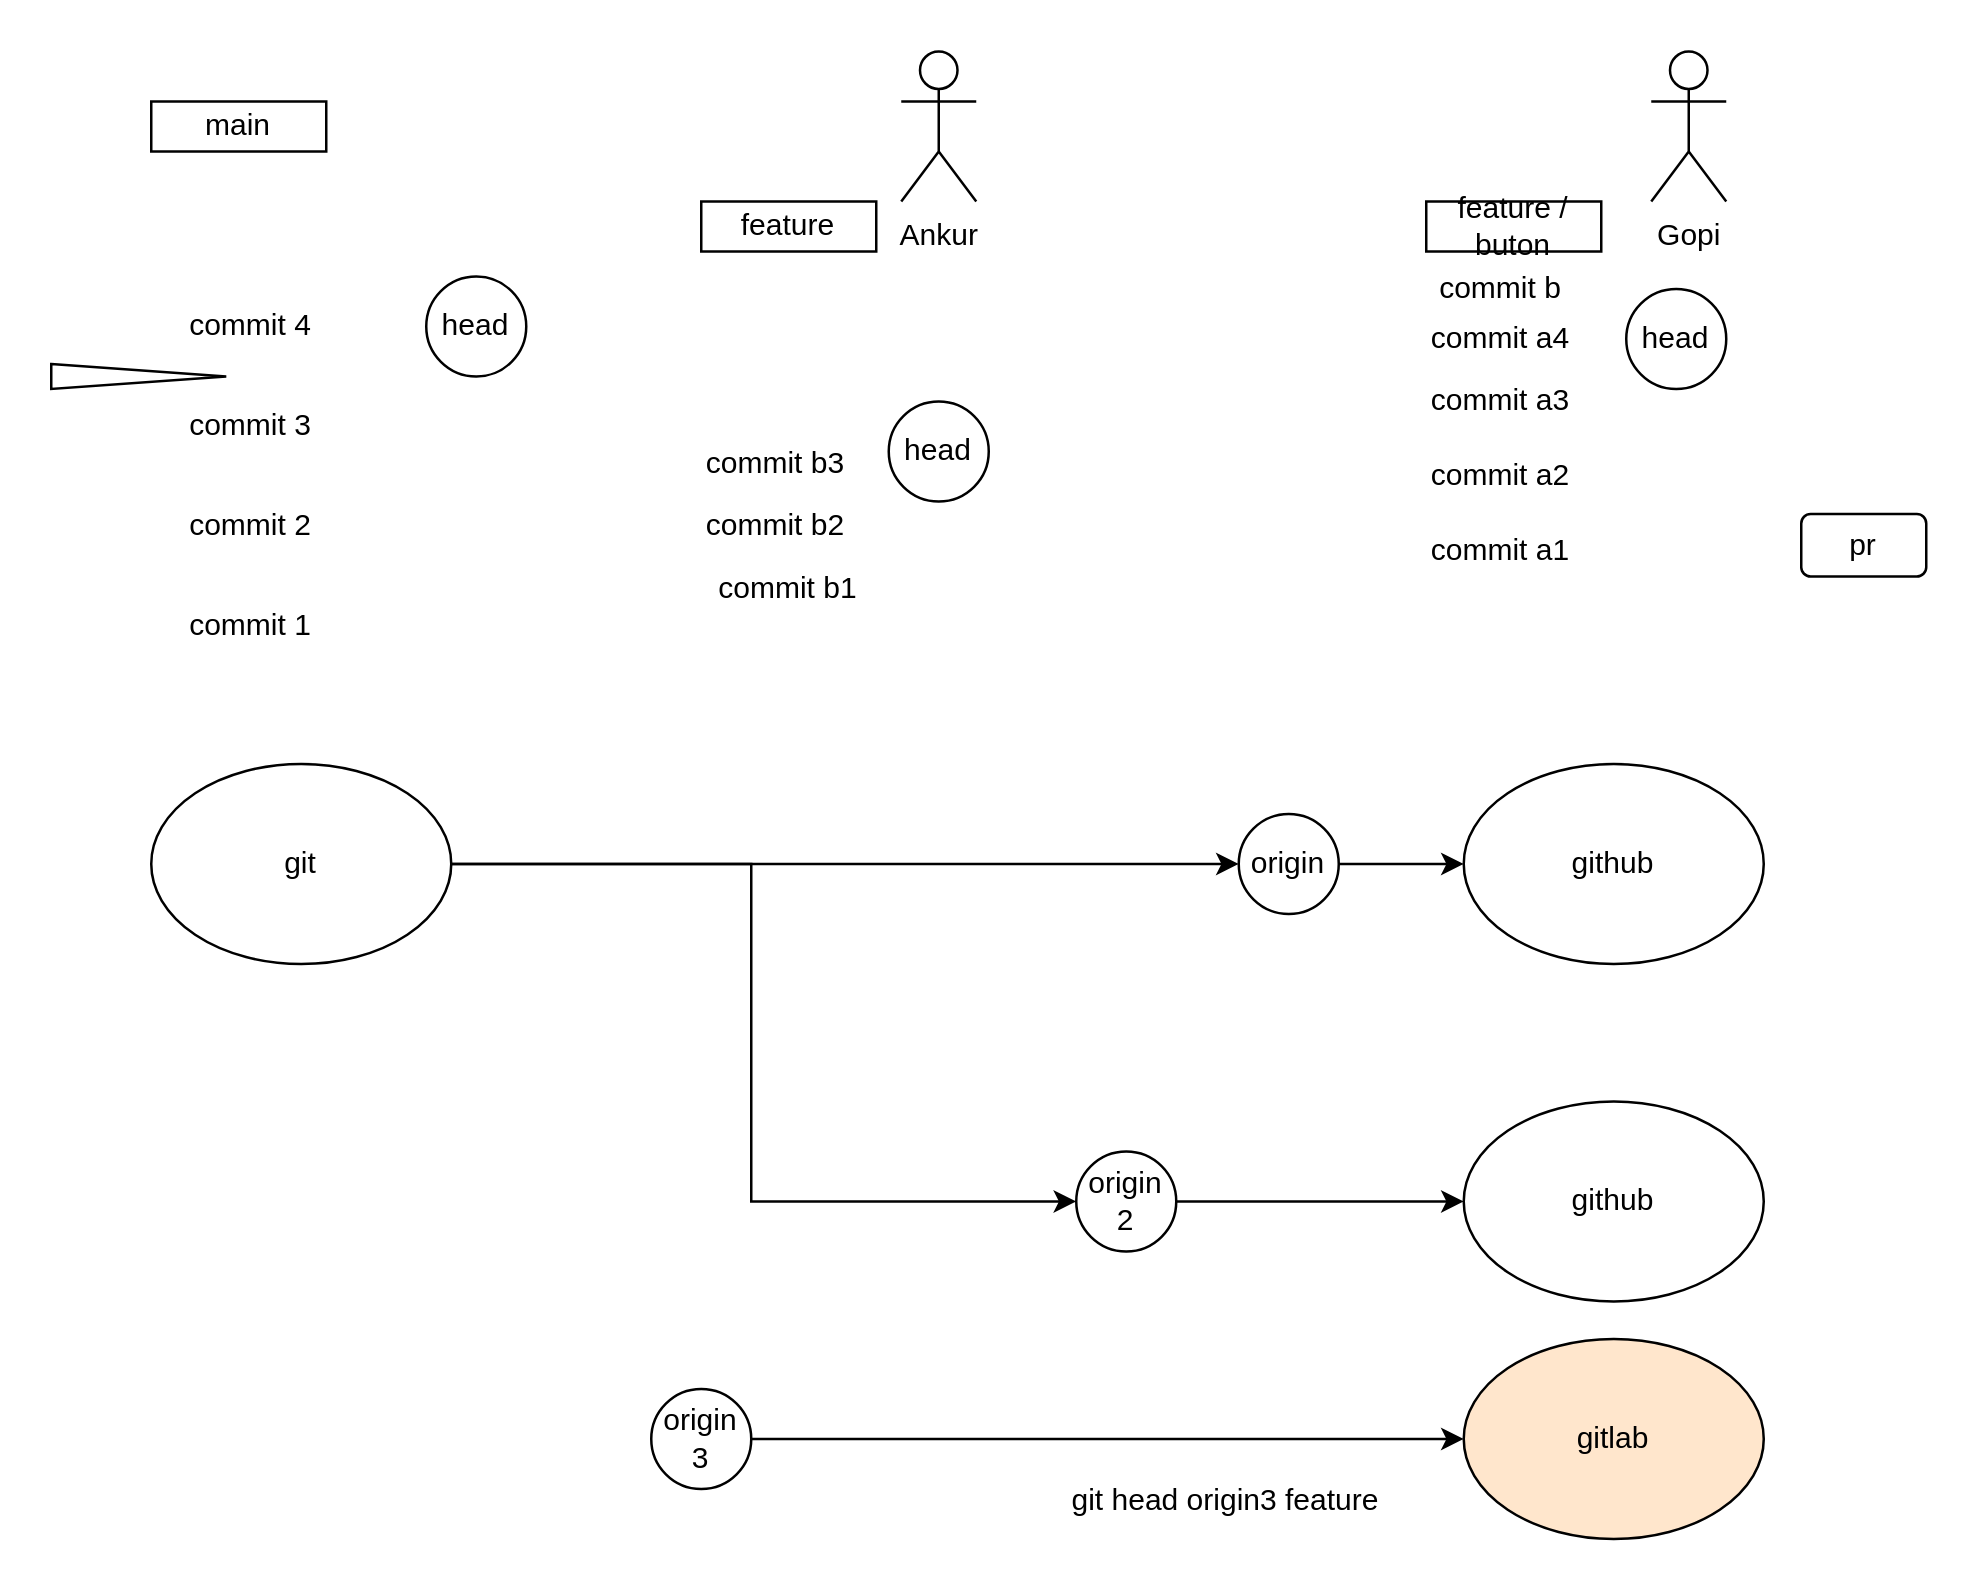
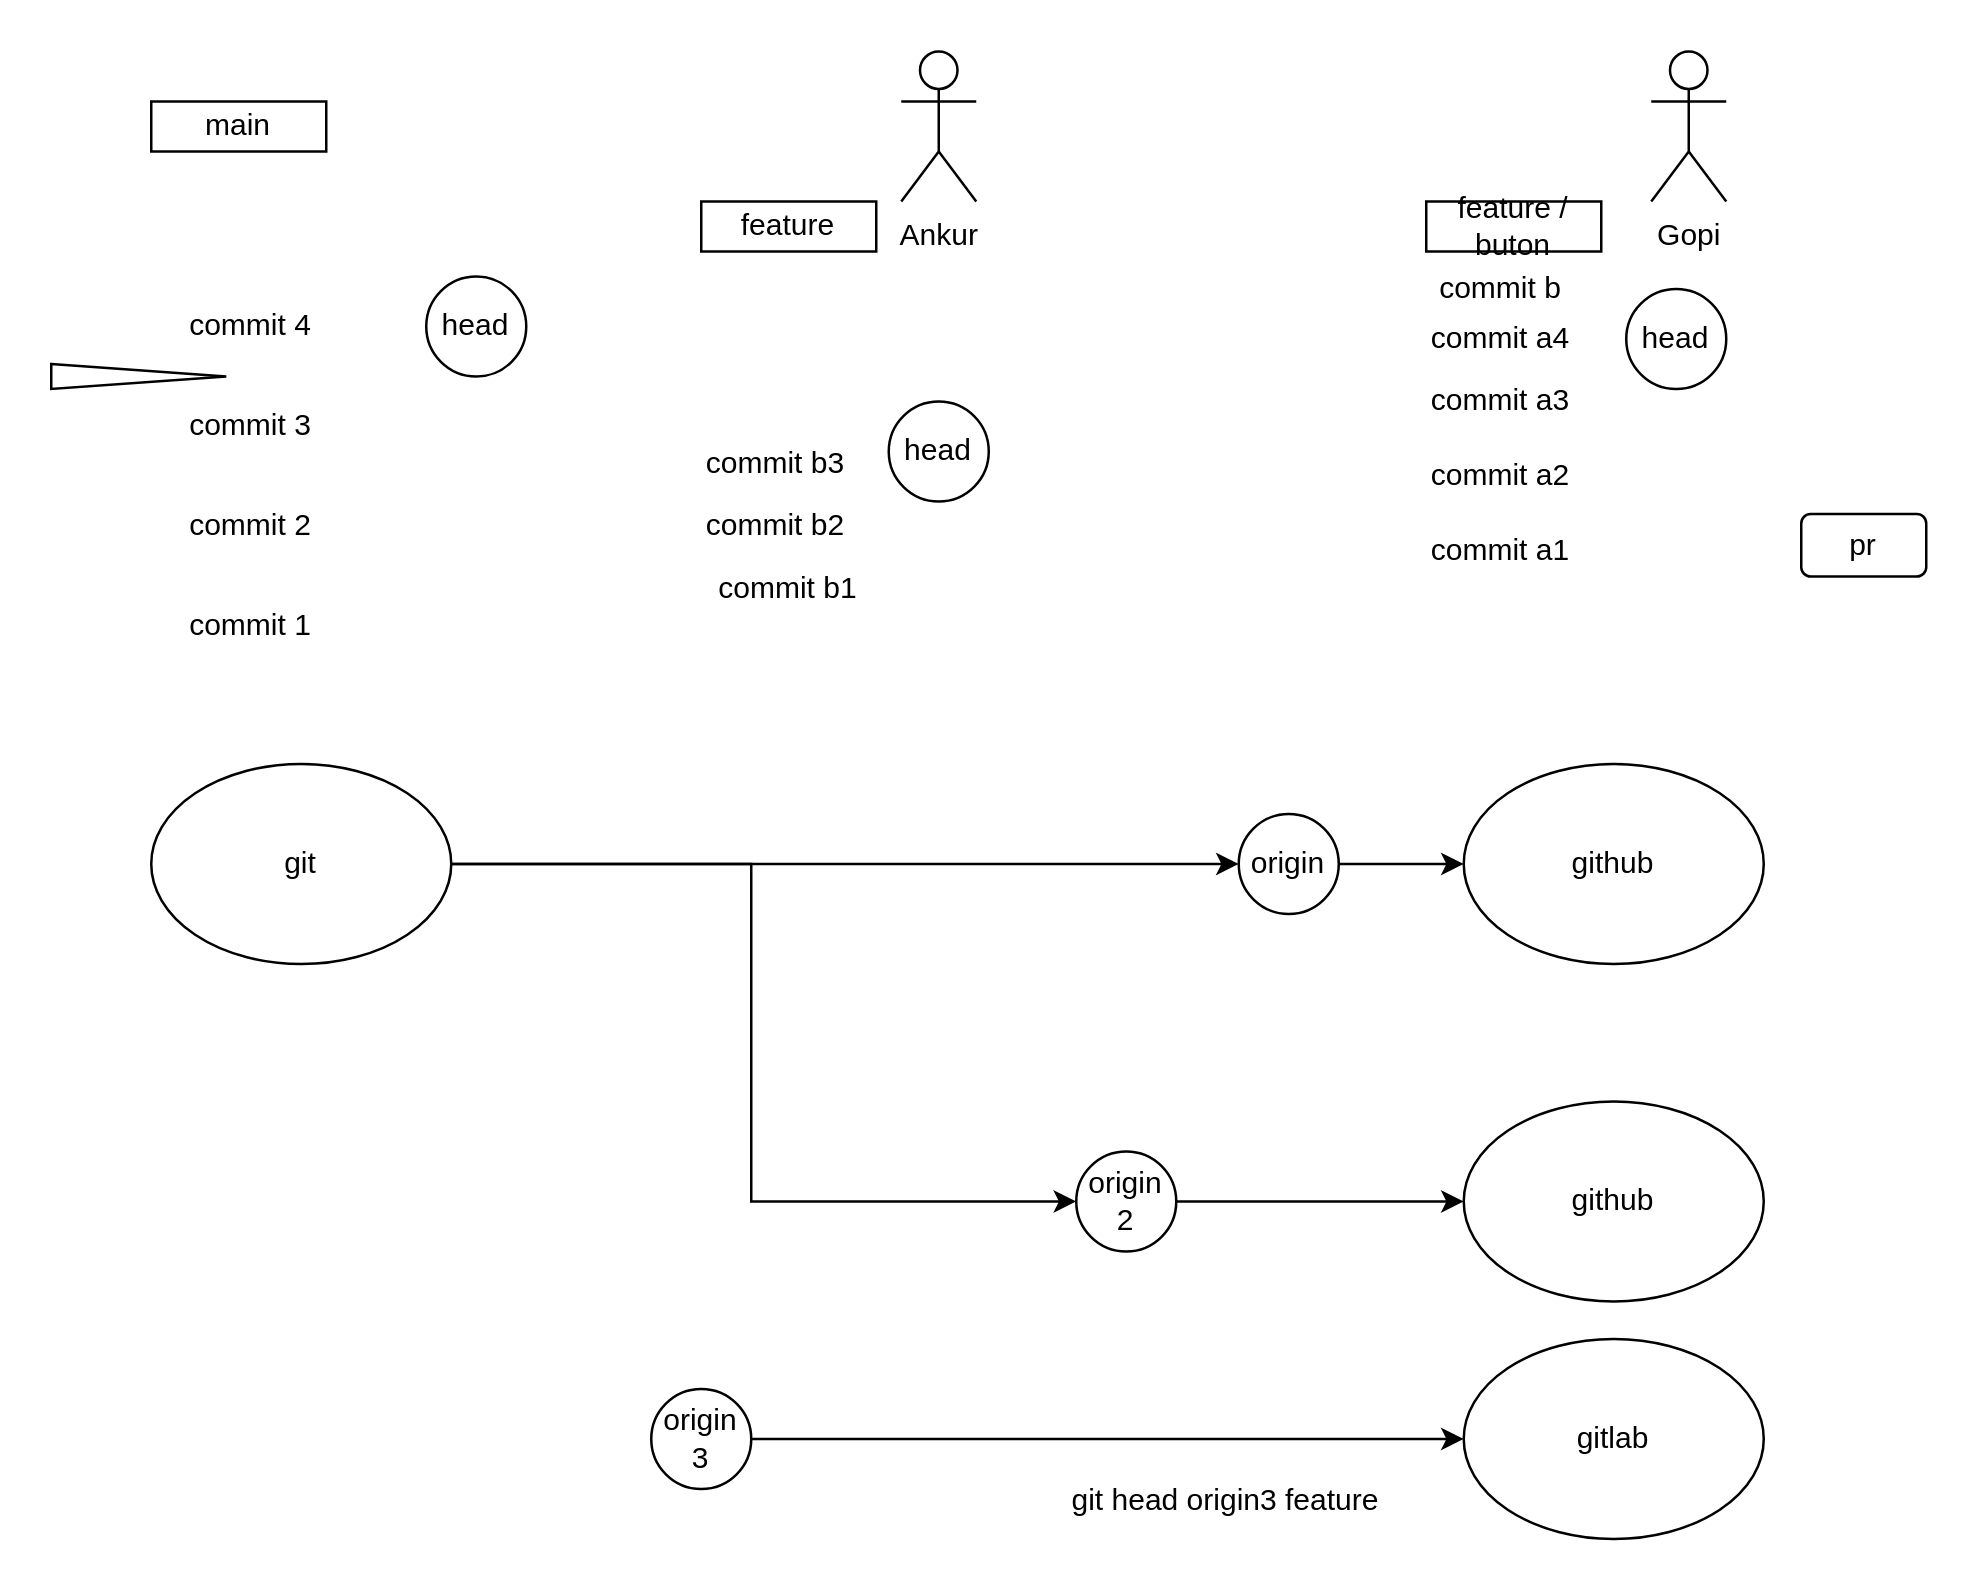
  <mxCell id="0" />
  <mxCell id="1" parent="0" />
  <mxCell id="2" value="head" style="ellipse;whiteSpace=wrap;html=1;aspect=fixed;" vertex="1" parent="1"><mxGeometry x="170" y="110" width="40" height="40" as="geometry" /></mxCell>
  <mxCell id="3" style="edgeStyle=orthogonalEdgeStyle;rounded=0;orthogonalLoop=1;jettySize=auto;html=1;exitX=1;exitY=0.5;exitDx=0;exitDy=0;" edge="1" parent="1" source="4" target="9"><mxGeometry relative="1" as="geometry" /></mxCell>
  <mxCell id="4" value="origin" style="ellipse;whiteSpace=wrap;html=1;" vertex="1" parent="1"><mxGeometry x="495" y="325" width="40" height="40" as="geometry" /></mxCell>
  <mxCell id="5" style="edgeStyle=orthogonalEdgeStyle;rounded=0;orthogonalLoop=1;jettySize=auto;html=1;entryX=0;entryY=0.5;entryDx=0;entryDy=0;" edge="1" parent="1" source="7" target="15"><mxGeometry relative="1" as="geometry"><mxPoint x="340" y="468" as="targetPoint" /><Array as="points"><mxPoint x="300" y="345" /><mxPoint x="300" y="480" /></Array></mxGeometry></mxCell>
  <mxCell id="6" style="edgeStyle=orthogonalEdgeStyle;rounded=0;orthogonalLoop=1;jettySize=auto;html=1;entryX=0;entryY=0.5;entryDx=0;entryDy=0;" edge="1" parent="1" source="7" target="4"><mxGeometry relative="1" as="geometry" /></mxCell>
  <mxCell id="7" value="git" style="ellipse;whiteSpace=wrap;html=1;" vertex="1" parent="1"><mxGeometry x="60" y="305" width="120" height="80" as="geometry" /></mxCell>
  <mxCell id="8" value="commit 1" style="text;html=1;strokeColor=none;fillColor=none;align=center;verticalAlign=middle;whiteSpace=wrap;rounded=0;" vertex="1" parent="1"><mxGeometry x="70" y="235" width="60" height="30" as="geometry" /></mxCell>
  <mxCell id="9" value="github" style="ellipse;whiteSpace=wrap;html=1;" vertex="1" parent="1"><mxGeometry x="585" y="305" width="120" height="80" as="geometry" /></mxCell>
  <mxCell id="10" value="commit 2" style="text;html=1;strokeColor=none;fillColor=none;align=center;verticalAlign=middle;whiteSpace=wrap;rounded=0;" vertex="1" parent="1"><mxGeometry x="70" y="195" width="60" height="30" as="geometry" /></mxCell>
  <mxCell id="11" value="commit 3" style="text;html=1;strokeColor=none;fillColor=none;align=center;verticalAlign=middle;whiteSpace=wrap;rounded=0;" vertex="1" parent="1"><mxGeometry x="70" y="155" width="60" height="30" as="geometry" /></mxCell>
- <mxCell id="12" value="gitlab" style="ellipse;whiteSpace=wrap;html=1;fillColor=#ffe6cc;" vertex="1" parent="1"><mxGeometry x="585" y="535" width="120" height="80" as="geometry" /></mxCell>
+ <mxCell id="12" value="gitlab" style="ellipse;whiteSpace=wrap;html=1;" vertex="1" parent="1"><mxGeometry x="585" y="535" width="120" height="80" as="geometry" /></mxCell>
  <mxCell id="13" value="github" style="ellipse;whiteSpace=wrap;html=1;" vertex="1" parent="1"><mxGeometry x="585" y="440" width="120" height="80" as="geometry" /></mxCell>
  <mxCell id="14" style="edgeStyle=orthogonalEdgeStyle;rounded=0;orthogonalLoop=1;jettySize=auto;html=1;entryX=0;entryY=0.5;entryDx=0;entryDy=0;" edge="1" parent="1" source="15" target="13"><mxGeometry relative="1" as="geometry" /></mxCell>
  <mxCell id="15" value="origin 2" style="ellipse;whiteSpace=wrap;html=1;" vertex="1" parent="1"><mxGeometry x="430" y="460" width="40" height="40" as="geometry" /></mxCell>
  <mxCell id="16" style="edgeStyle=orthogonalEdgeStyle;rounded=0;orthogonalLoop=1;jettySize=auto;html=1;entryX=0;entryY=0.5;entryDx=0;entryDy=0;" edge="1" parent="1" source="17" target="12"><mxGeometry relative="1" as="geometry" /></mxCell>
  <mxCell id="17" value="origin 3" style="ellipse;whiteSpace=wrap;html=1;" vertex="1" parent="1"><mxGeometry x="260" y="555" width="40" height="40" as="geometry" /></mxCell>
  <mxCell id="18" value="main" style="rounded=0;whiteSpace=wrap;html=1;" vertex="1" parent="1"><mxGeometry x="60" y="40" width="70" height="20" as="geometry" /></mxCell>
  <mxCell id="19" value="feature" style="rounded=0;whiteSpace=wrap;html=1;" vertex="1" parent="1"><mxGeometry x="280" y="80" width="70" height="20" as="geometry" /></mxCell>
  <mxCell id="20" value="commit b1" style="text;html=1;strokeColor=none;fillColor=none;align=center;verticalAlign=middle;whiteSpace=wrap;rounded=0;" vertex="1" parent="1"><mxGeometry x="285" y="220" width="60" height="30" as="geometry" /></mxCell>
  <mxCell id="21" value="head" style="ellipse;whiteSpace=wrap;html=1;aspect=fixed;" vertex="1" parent="1"><mxGeometry x="355" y="160" width="40" height="40" as="geometry" /></mxCell>
  <mxCell id="22" value="git head origin3 feature" style="text;html=1;strokeColor=none;fillColor=none;align=center;verticalAlign=middle;whiteSpace=wrap;rounded=0;" vertex="1" parent="1"><mxGeometry x="405" y="585" width="170" height="30" as="geometry" /></mxCell>
  <mxCell id="23" value="commit 4" style="text;html=1;strokeColor=none;fillColor=none;align=center;verticalAlign=middle;whiteSpace=wrap;rounded=0;" vertex="1" parent="1"><mxGeometry x="70" y="115" width="60" height="30" as="geometry" /></mxCell>
  <mxCell id="24" value="" style="triangle;whiteSpace=wrap;html=1;" vertex="1" parent="1"><mxGeometry y="145" width="70" height="10" as="geometry" x="20" /></mxCell>
  <mxCell id="25" value="feature / buton" style="rounded=0;whiteSpace=wrap;html=1;" vertex="1" parent="1"><mxGeometry x="570" y="80" width="70" height="20" as="geometry" /></mxCell>
  <mxCell id="26" value="commit a3" style="text;html=1;strokeColor=none;fillColor=none;align=center;verticalAlign=middle;whiteSpace=wrap;rounded=0;" vertex="1" parent="1"><mxGeometry x="570" y="145" width="60" height="30" as="geometry" /></mxCell>
  <mxCell id="27" value="Gopi" style="shape=umlActor;verticalLabelPosition=bottom;verticalAlign=top;html=1;outlineConnect=0;" vertex="1" parent="1"><mxGeometry x="660" y="20" width="30" height="60" as="geometry" /></mxCell>
  <mxCell id="28" value="Ankur" style="shape=umlActor;verticalLabelPosition=bottom;verticalAlign=top;html=1;outlineConnect=0;" vertex="1" parent="1"><mxGeometry x="360" y="20" width="30" height="60" as="geometry" /></mxCell>
  <mxCell id="29" value="commit a2" style="text;html=1;strokeColor=none;fillColor=none;align=center;verticalAlign=middle;whiteSpace=wrap;rounded=0;" vertex="1" parent="1"><mxGeometry x="570" y="175" width="60" height="30" as="geometry" /></mxCell>
  <mxCell id="30" value="commit a1" style="text;html=1;strokeColor=none;fillColor=none;align=center;verticalAlign=middle;whiteSpace=wrap;rounded=0;" vertex="1" parent="1"><mxGeometry x="570" y="205" width="60" height="30" as="geometry" /></mxCell>
  <mxCell id="31" value="commit a4" style="text;html=1;strokeColor=none;fillColor=none;align=center;verticalAlign=middle;whiteSpace=wrap;rounded=0;" vertex="1" parent="1"><mxGeometry x="570" y="120" width="60" height="30" as="geometry" /></mxCell>
  <mxCell id="32" value="commit b2" style="text;html=1;strokeColor=none;fillColor=none;align=center;verticalAlign=middle;whiteSpace=wrap;rounded=0;" vertex="1" parent="1"><mxGeometry x="280" y="195" width="60" height="30" as="geometry" /></mxCell>
  <mxCell id="33" value="commit b3" style="text;html=1;strokeColor=none;fillColor=none;align=center;verticalAlign=middle;whiteSpace=wrap;rounded=0;" vertex="1" parent="1"><mxGeometry x="280" y="170" width="60" height="30" as="geometry" /></mxCell>
  <mxCell id="34" value="head" style="ellipse;whiteSpace=wrap;html=1;aspect=fixed;" vertex="1" parent="1"><mxGeometry x="650" y="115" width="40" height="40" as="geometry" /></mxCell>
  <mxCell id="35" value="commit b" style="text;html=1;strokeColor=none;fillColor=none;align=center;verticalAlign=middle;whiteSpace=wrap;rounded=0;" vertex="1" parent="1"><mxGeometry x="570" y="100" width="60" height="30" as="geometry" /></mxCell>
  <mxCell id="36" value="pr" style="rounded=1;whiteSpace=wrap;html=1;" vertex="1" parent="1"><mxGeometry x="720" y="205" width="50" height="25" as="geometry" /></mxCell>
